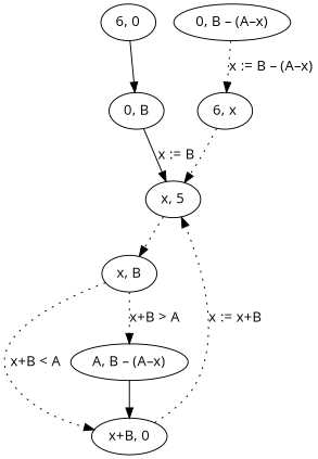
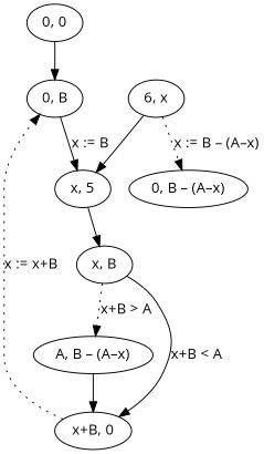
  digraph {
    fontname="Open Sans"
    node [fontname="Open Sans"]
    edge [fontname="Open Sans"]
-   "0, 0" [label="6, 0"]
+   "0, 0"
    "0, B"
    n3 [label="x, 5"]
    "x, B"
    "x+B, 0"
    "A, B – (A–x)"
    n7 [label="6, x"]
    "0, B – (A–x)"
    "0, 0" -> "0, B"
    "0, B" -> n3 [label="x := B"]
-   n3 -> "x, B" [style=dotted]
-   "x, B" -> "x+B, 0" [label="x+B < A" style=dotted]
+   n3 -> "x, B"
+   "x, B" -> "x+B, 0" [label="x+B < A"]
    "x, B" -> "A, B – (A–x)" [label="x+B > A" style=dotted]
-   "x+B, 0" -> n3 [label="x := x+B" style=dotted]
+   "x+B, 0" -> "0, B" [label="x := x+B" style=dotted]
    "A, B – (A–x)" -> "x+B, 0"
-   n7 -> n3 [style=dotted]
-   "0, B – (A–x)" -> n7 [label="x := B – (A–x)" style=dotted]
+   n7 -> n3
+   n7 -> "0, B – (A–x)" [label="x := B – (A–x)" style=dotted]
  }
